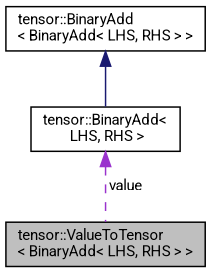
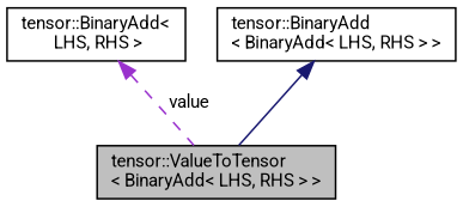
  digraph {
    fontname=Roboto
    node [color=black fillcolor=white fontname=Roboto fontsize=10 shape=record style=filled]
    edge [dir=back fontname=Roboto fontsize=10 labelfontname=Helvetica labelfontsize=10]
    n1 [fillcolor=grey75 fontcolor=black height=0.2 label="tensor::ValueToTensor\l\< BinaryAdd\< LHS, RHS \> \>" width=0.4]
    n2 [height=0.2 label="tensor::BinaryAdd\<\l LHS, RHS \>" width=0.4]
    n3 [height=0.2 label="tensor::BinaryAdd\l\< BinaryAdd\< LHS, RHS \> \>" width=0.4]
    n2 -> n1 [color=darkorchid3 label=" value" style=dashed]
-   n3 -> n2 [color=midnightblue style=solid]
+   n3 -> n1 [color=midnightblue style=solid]
  }
